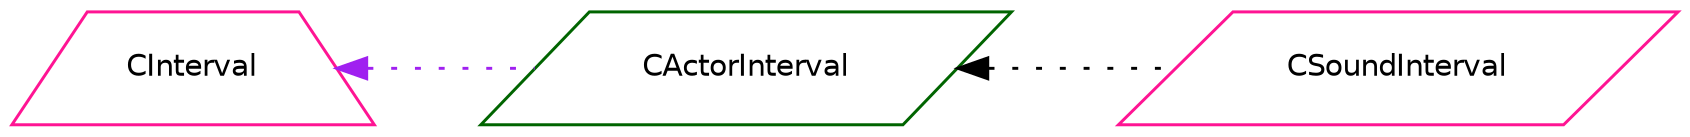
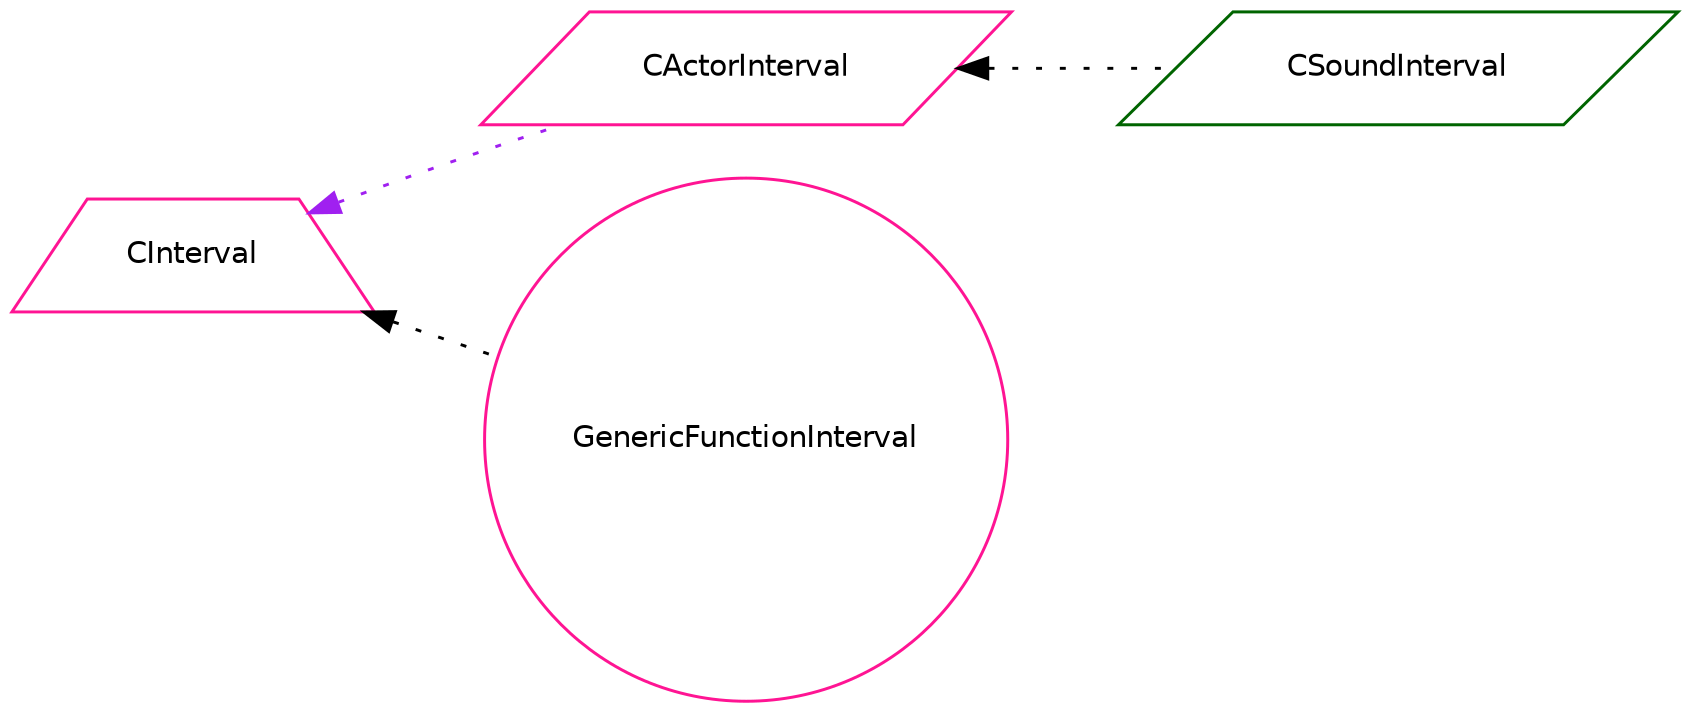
  digraph {
    fontname="DejaVu Sans"
    rankdir=LR
    node [color=deeppink fillcolor=white fontname="DejaVu Sans" fontsize=10 shape=parallelogram style=filled]
    edge [color=black dir=back fontname="DejaVu Sans" fontsize=10 labelfontname=Helvetica labelfontsize=10 style=dotted]
    n1 [height=0.2 label=CInterval shape=trapezium width=0.4]
-   n2 [color=darkgreen height=0.2 label=CActorInterval width=0.4]
-   n4 [height=0.2 label=CSoundInterval width=0.4]
+   n2 [height=0.2 label=CActorInterval width=0.4]
+   n3 [height=0.2 label=GenericFunctionInterval shape=circle width=0.4]
+   n4 [color=darkgreen height=0.2 label=CSoundInterval width=0.4]
    n1 -> n2 [color=purple]
+   n1 -> n3
    n2 -> n4
  }
